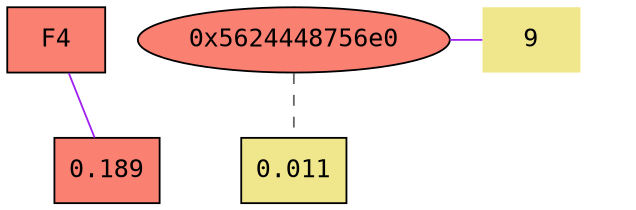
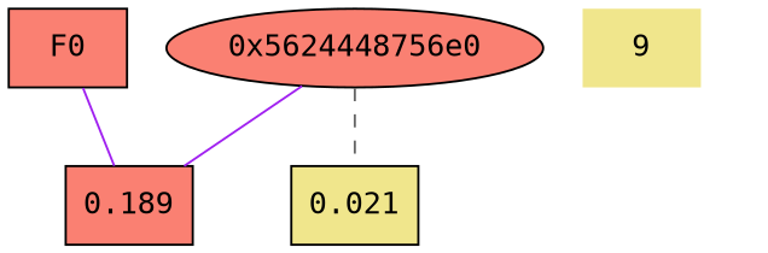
  digraph {
    fontname="DejaVu Sans Mono"
    node [fontname="DejaVu Sans Mono" shape=box style=filled fillcolor=salmon]
    edge [dir=none fontname="DejaVu Sans Mono" color=purple]
    "CONST NODES" [shape=plaintext style=invis fillcolor=""]
    n2 [fillcolor=khaki label=9 shape=plaintext]
-   F0 [label=F4]
+   F0
    "0x5624448756e0" [shape=""]
    n5 [label=0.189]
-   n6 [fillcolor=khaki label=0.011]
+   n6 [fillcolor=khaki label=0.021]
    subgraph sub_1 {
      "CONST NODES"
      n2
    }
    subgraph sub_2 {
      rank=same
      F0
    }
    subgraph sub_3 {
      rank=same
      n2
      "0x5624448756e0"
    }
    subgraph sub_4 {
      rank=same
      "CONST NODES"
      subgraph sub_5 {
        rank=same
        n5
        n6
      }
    }
    n2 -> "CONST NODES" [style=invis color=""]
    F0 -> n5 [style=solid]
-   "0x5624448756e0" -> n2
+   "0x5624448756e0" -> n5
    "0x5624448756e0" -> n6 [color=gray40 style=dashed]
  }
